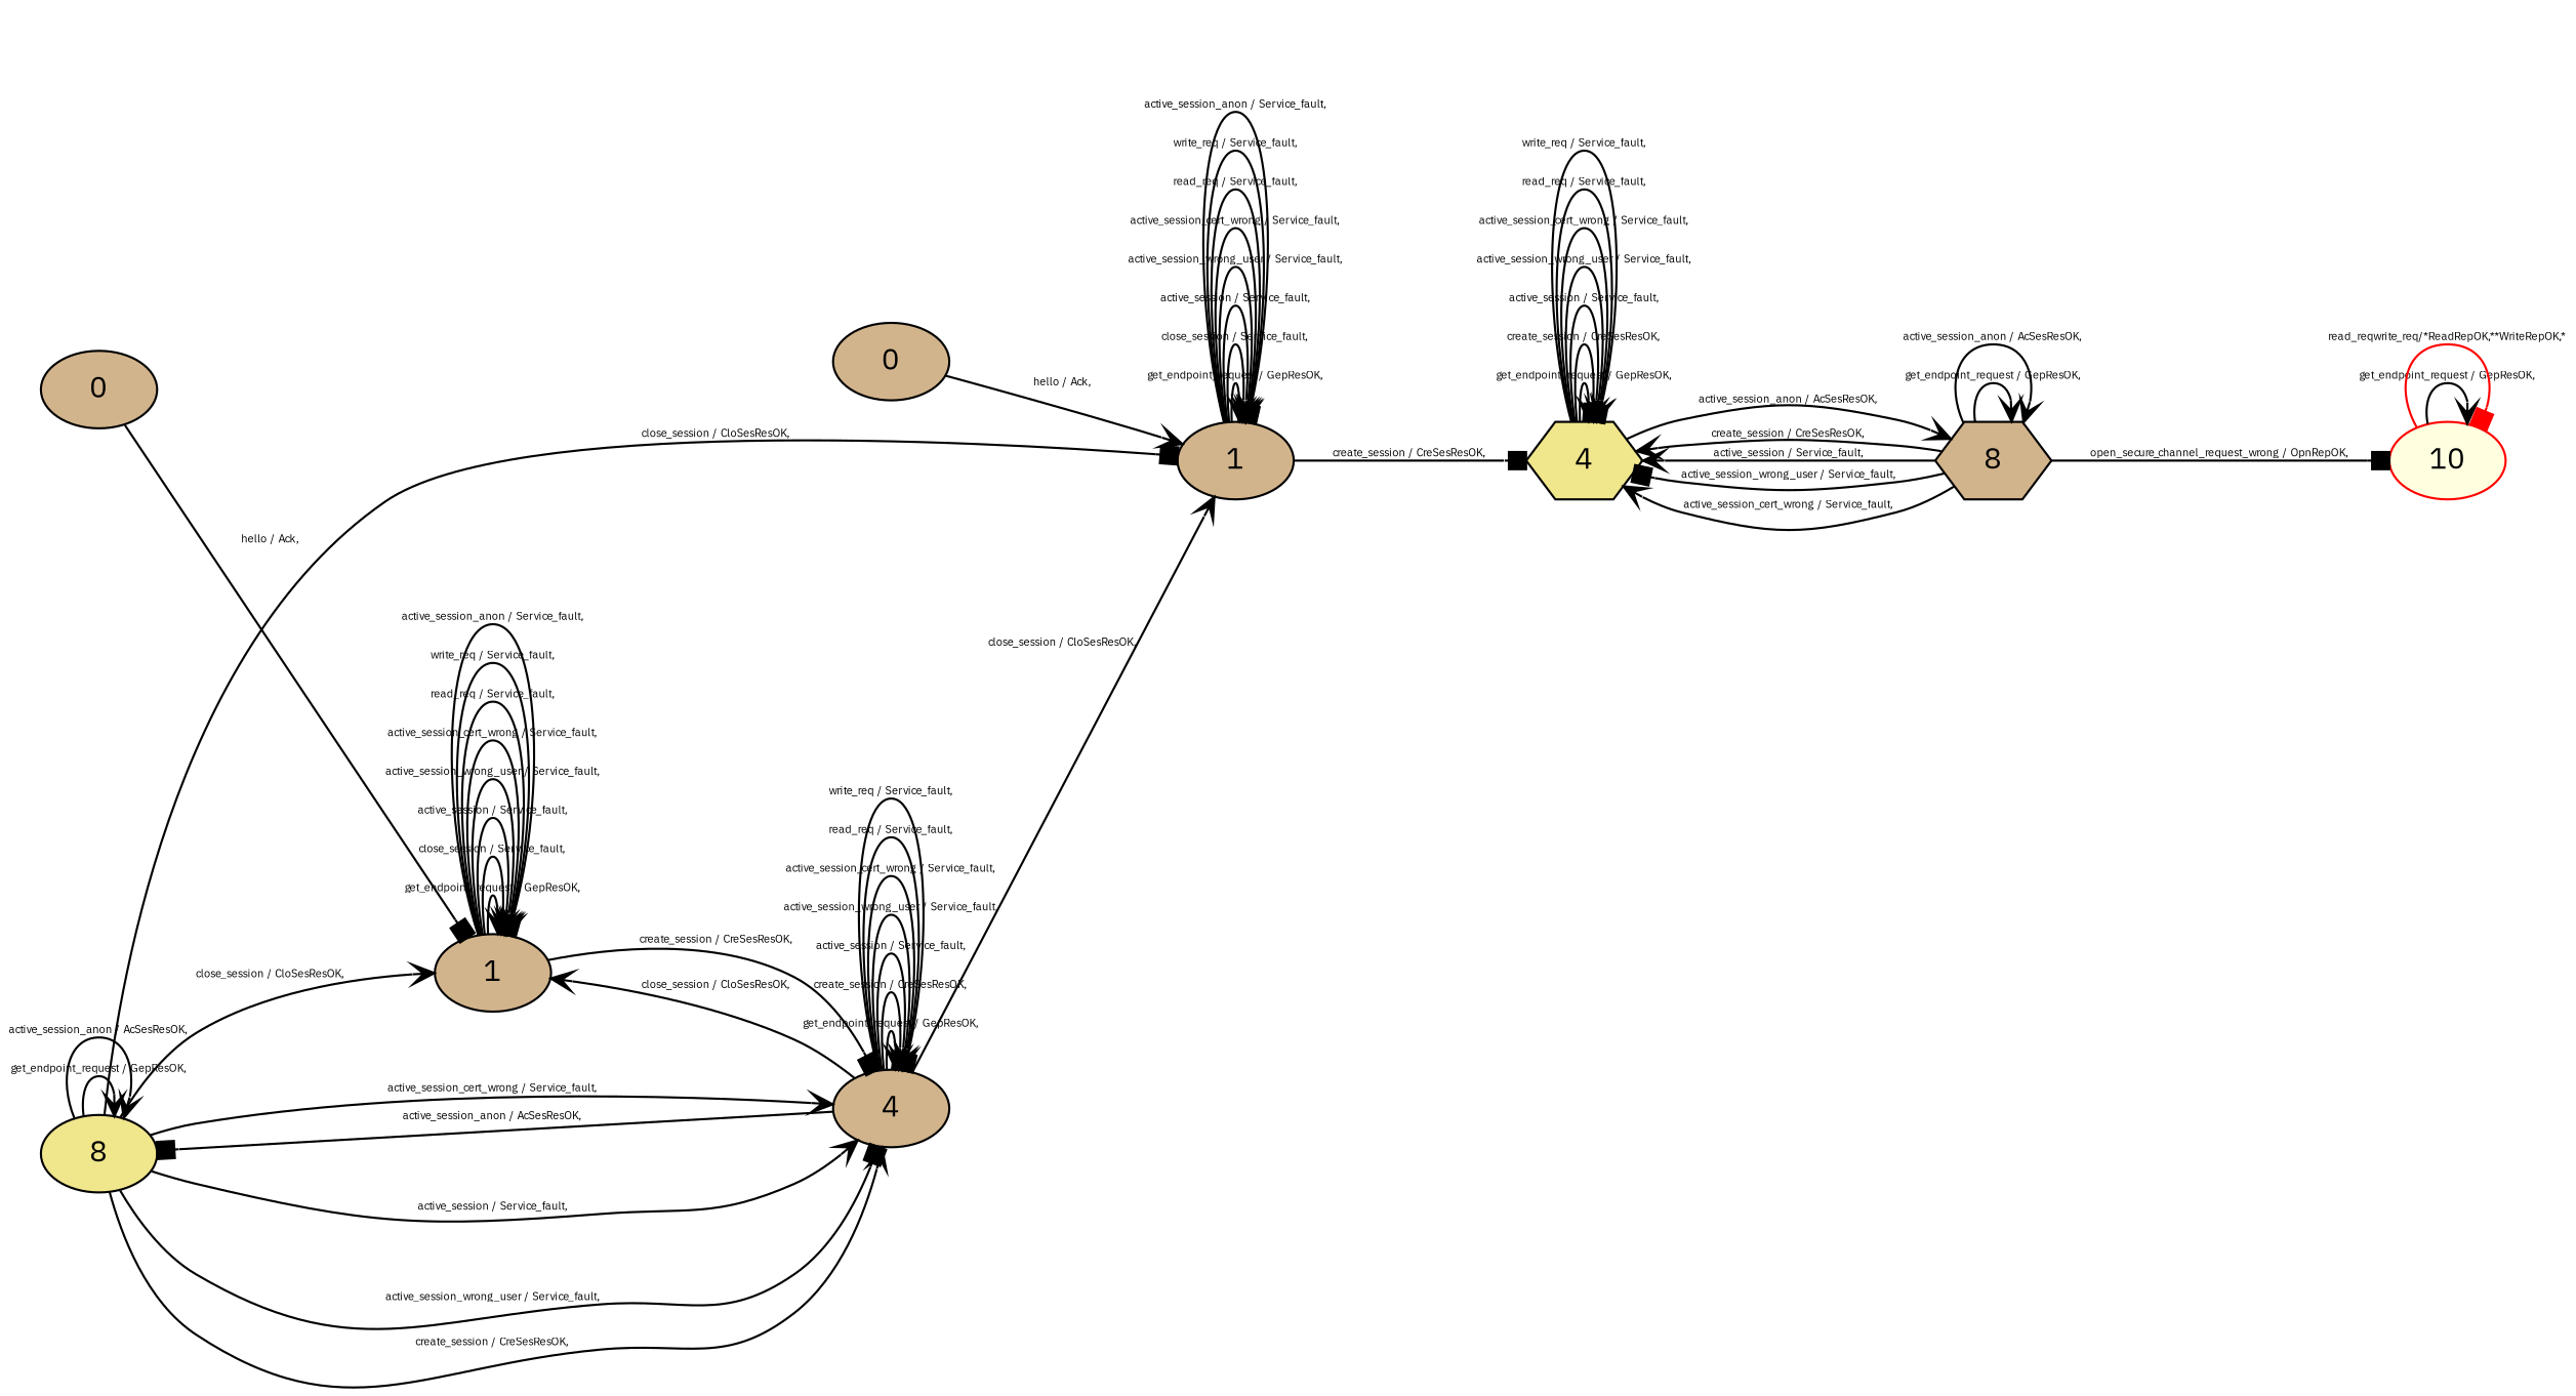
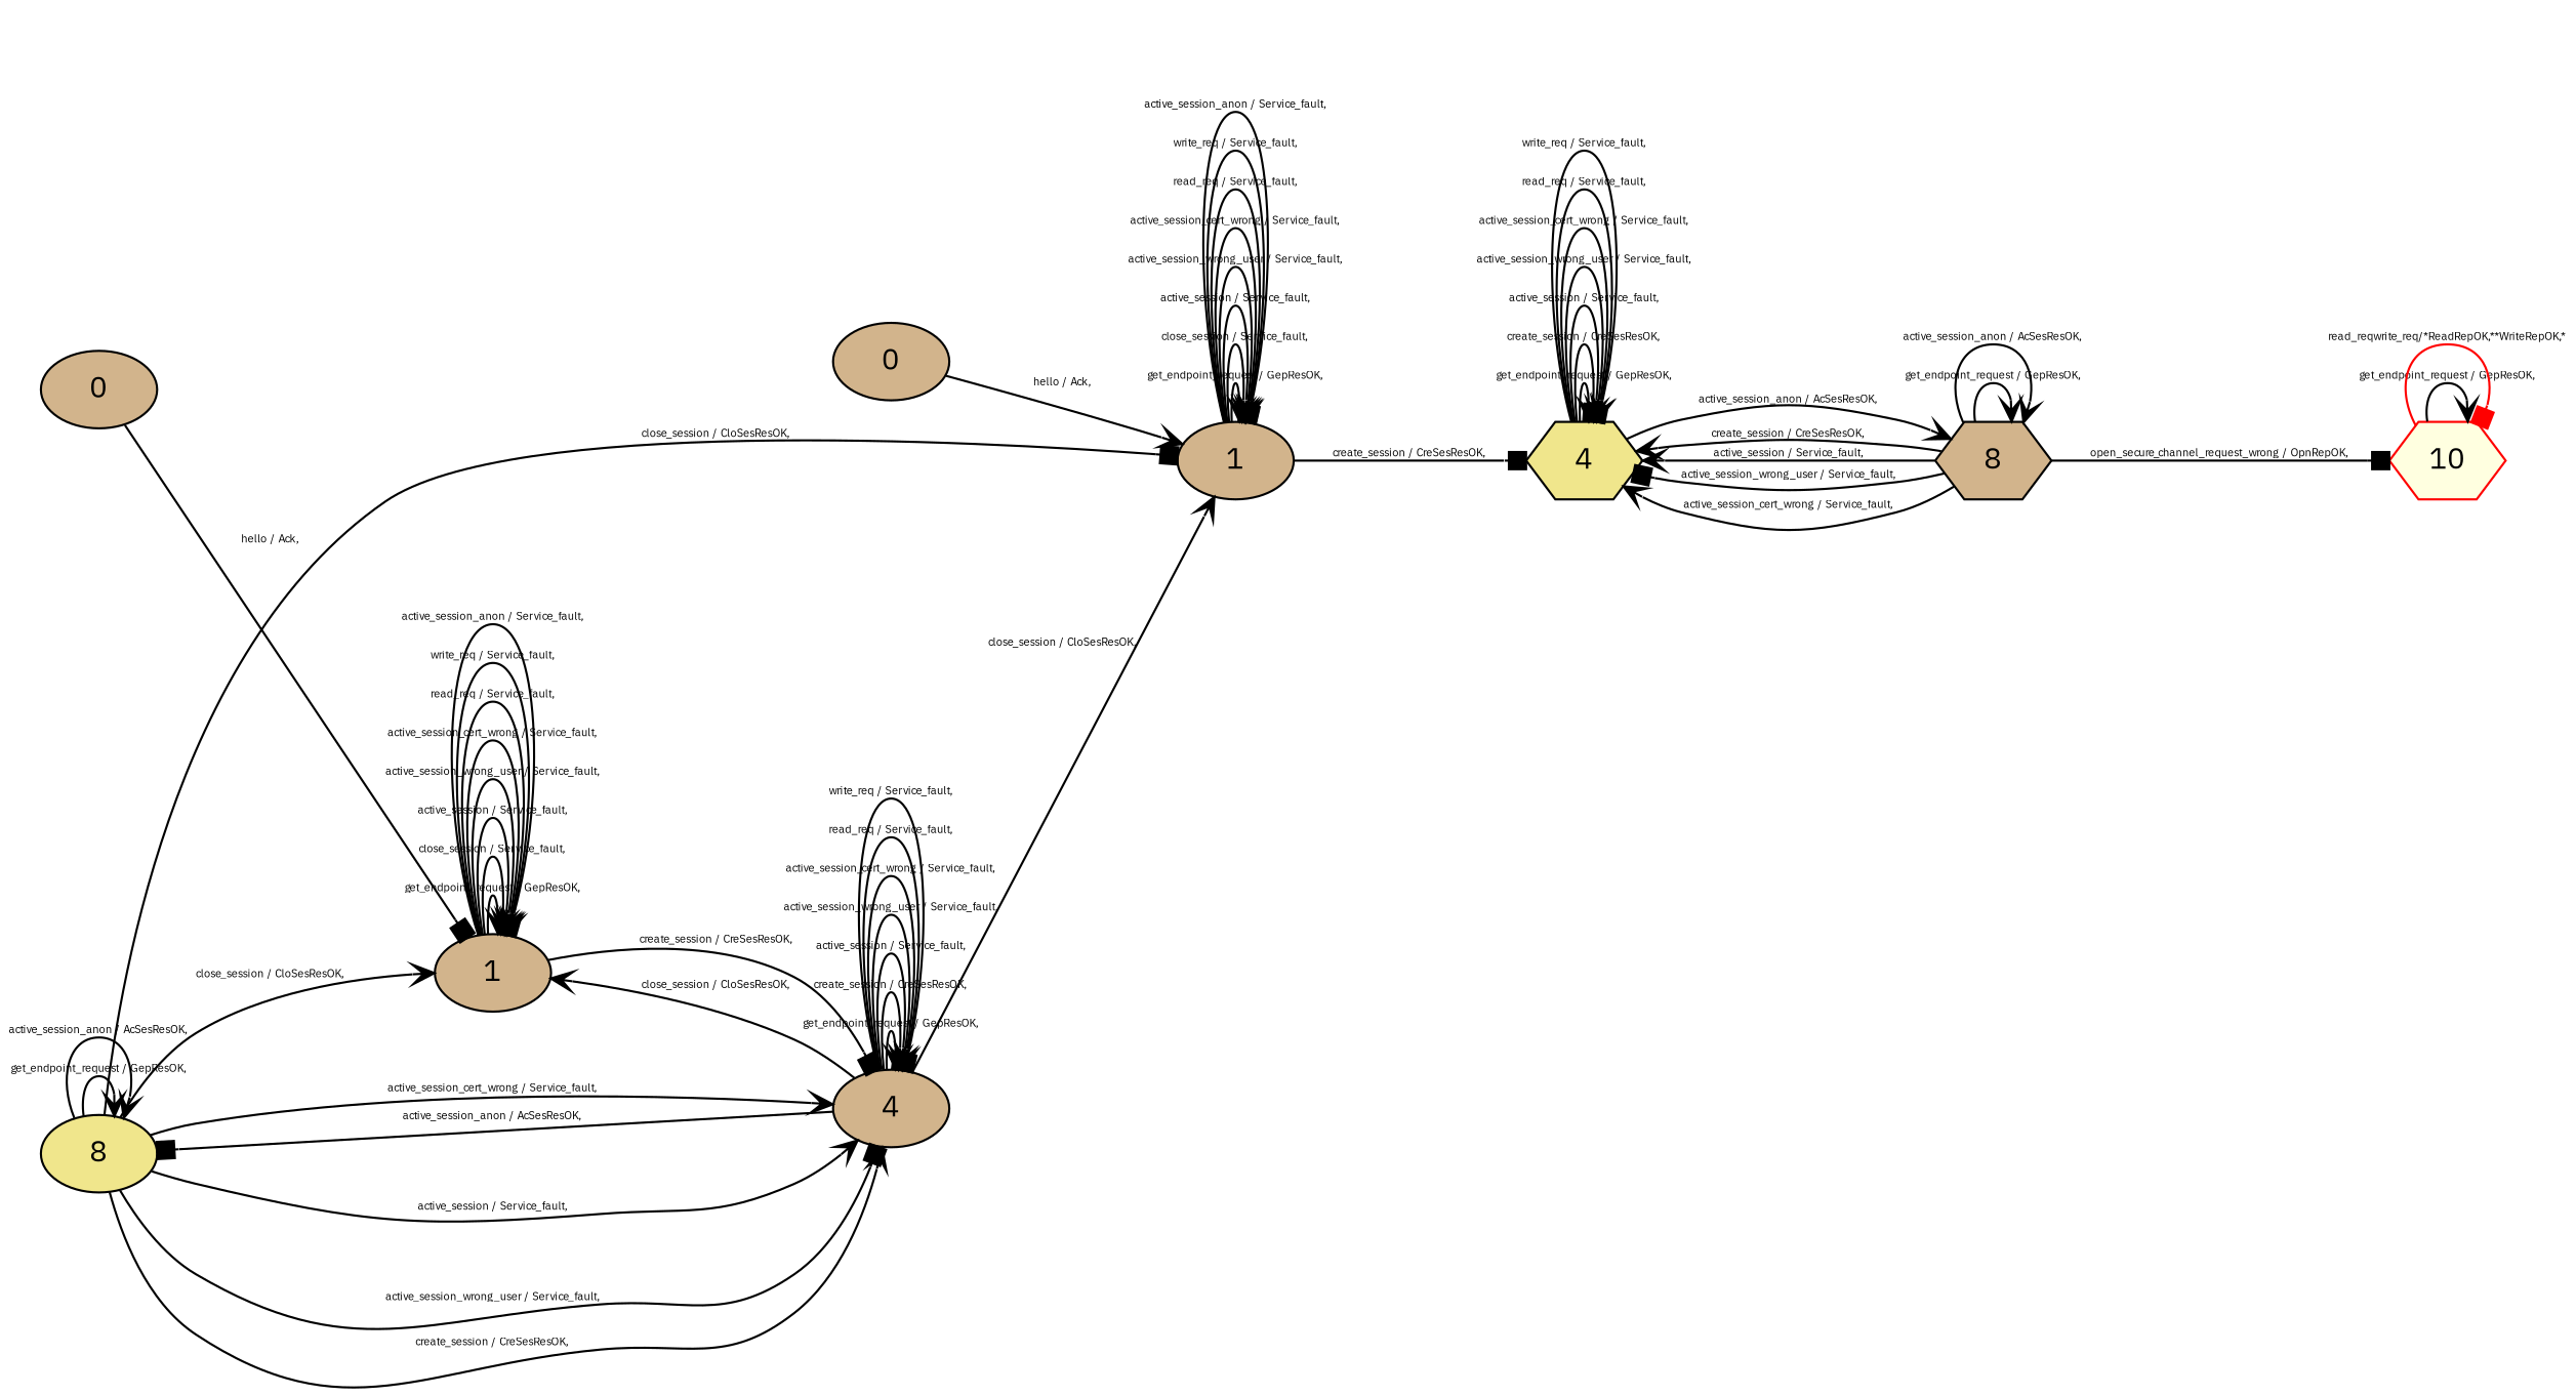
  digraph {
    rankdir=LR
    fontname="IBM Plex Sans"
    node [fillcolor=tan shape=ellipse style=filled fontname="IBM Plex Sans"]
    edge [fontsize=5 arrowhead=vee fontname="IBM Plex Sans"]
    n1 [label=0]
    n2 [label=1]
    n3 [label=0]
    n4 [label=1]
    n5 [label=8 shape=hexagon]
-   n6 [color=red fillcolor=lightyellow label=10]
+   n6 [color=red fillcolor=lightyellow label=10 shape=hexagon]
    n7 [fillcolor=khaki label=4 shape=hexagon]
    n8 [fillcolor=khaki label=8]
    n9 [label=4]
    n1 -> n2 [label="hello / Ack,"]
    n2 -> n2 [label="get_endpoint_request / GepResOK,"]
    n2 -> n2 [label="close_session / Service_fault,"]
    n2 -> n2 [label="active_session / Service_fault,"]
    n2 -> n2 [label="active_session_wrong_user / Service_fault,"]
    n2 -> n2 [label="active_session_cert_wrong / Service_fault,"]
    n2 -> n2 [label="read_req / Service_fault,"]
    n2 -> n2 [label="write_req / Service_fault," arrowhead=box]
    n2 -> n2 [label="active_session_anon / Service_fault," arrowhead=box]
    n2 -> n7 [label="create_session / CreSesResOK," arrowhead=box]
    n3 -> n4 [label="hello / Ack," arrowhead=box]
    n4 -> n4 [label="get_endpoint_request / GepResOK,"]
    n4 -> n4 [label="close_session / Service_fault,"]
    n4 -> n4 [label="active_session / Service_fault,"]
    n4 -> n4 [label="active_session_wrong_user / Service_fault,"]
    n4 -> n4 [label="active_session_cert_wrong / Service_fault,"]
    n4 -> n4 [label="read_req / Service_fault,"]
    n4 -> n4 [label="write_req / Service_fault," arrowhead=box]
    n4 -> n4 [label="active_session_anon / Service_fault,"]
    n4 -> n9 [label="create_session / CreSesResOK," arrowhead=box]
    n5 -> n5 [label="get_endpoint_request / GepResOK,"]
    n5 -> n5 [label="active_session_anon / AcSesResOK,"]
    n5 -> n6 [label="open_secure_channel_request_wrong / OpnRepOK," arrowhead=box]
    n5 -> n7 [label="create_session / CreSesResOK,"]
    n5 -> n7 [label="active_session / Service_fault,"]
    n5 -> n7 [label="active_session_wrong_user / Service_fault," arrowhead=box]
    n5 -> n7 [label="active_session_cert_wrong / Service_fault,"]
    n6 -> n6 [label="get_endpoint_request / GepResOK,"]
    n6 -> n6 [color=red label="read_reqwrite_req/*ReadRepOK,**WriteRepOK,*" arrowhead=box]
    n7 -> n5 [label="active_session_anon / AcSesResOK,"]
    n7 -> n7 [label="get_endpoint_request / GepResOK,"]
    n7 -> n7 [label="create_session / CreSesResOK," arrowhead=box]
    n7 -> n7 [label="active_session / Service_fault,"]
    n7 -> n7 [label="active_session_wrong_user / Service_fault," arrowhead=box]
    n7 -> n7 [label="active_session_cert_wrong / Service_fault," arrowhead=box]
    n7 -> n7 [label="read_req / Service_fault,"]
    n7 -> n7 [label="write_req / Service_fault,"]
    n8 -> n2 [label="close_session / CloSesResOK," arrowhead=box]
    n8 -> n4 [label="close_session / CloSesResOK,"]
    n8 -> n8 [label="get_endpoint_request / GepResOK,"]
    n8 -> n8 [label="active_session_anon / AcSesResOK,"]
    n8 -> n9 [label="active_session_cert_wrong / Service_fault,"]
    n8 -> n9 [label="active_session_wrong_user / Service_fault," arrowhead=box]
    n8 -> n9 [label="active_session / Service_fault,"]
    n8 -> n9 [label="create_session / CreSesResOK,"]
    n9 -> n2 [label="close_session / CloSesResOK,"]
    n9 -> n4 [label="close_session / CloSesResOK,"]
    n9 -> n8 [label="active_session_anon / AcSesResOK," arrowhead=box]
    n9 -> n9 [label="get_endpoint_request / GepResOK,"]
    n9 -> n9 [label="create_session / CreSesResOK,"]
    n9 -> n9 [label="active_session / Service_fault," arrowhead=box]
    n9 -> n9 [label="active_session_wrong_user / Service_fault,"]
    n9 -> n9 [label="active_session_cert_wrong / Service_fault,"]
    n9 -> n9 [label="read_req / Service_fault," arrowhead=box]
    n9 -> n9 [label="write_req / Service_fault," arrowhead=box]
  }
